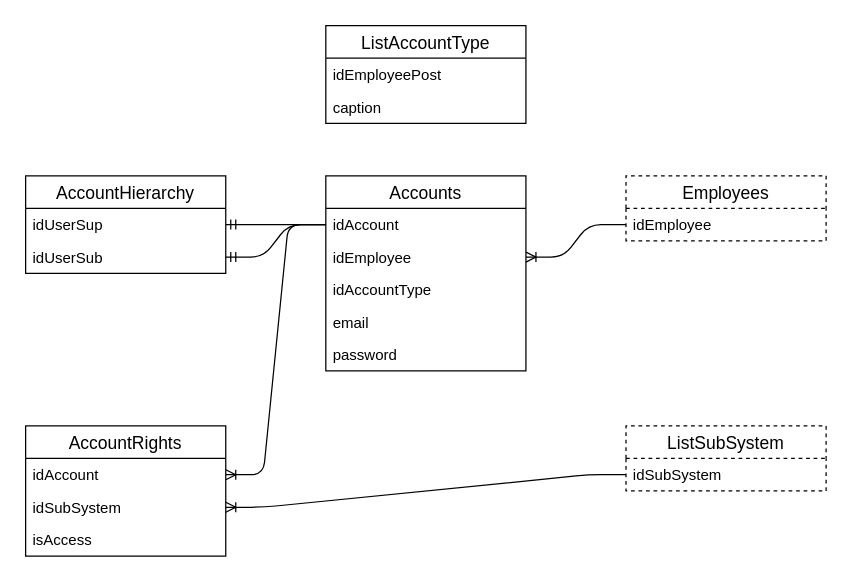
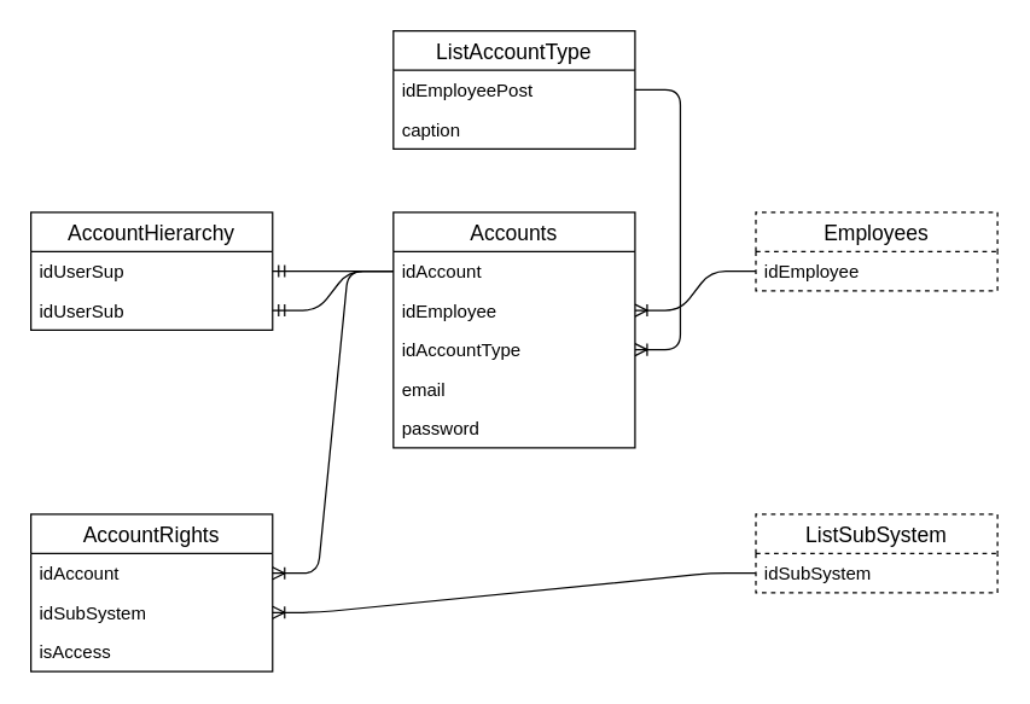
  <mxCell id="0" />
  <mxCell id="1" parent="0" />
+ <mxCell id="2" value="" style="edgeStyle=entityRelationEdgeStyle;fontSize=12;html=1;endArrow=ERoneToMany;" edge="1" parent="1" source="26" target="16"><mxGeometry width="100" height="100" relative="1" as="geometry"><mxPoint x="690" y="530" as="sourcePoint" /><mxPoint x="820" y="340" as="targetPoint" /></mxGeometry></mxCell>
  <mxCell id="3" value="" style="edgeStyle=entityRelationEdgeStyle;fontSize=12;html=1;endArrow=ERoneToMany;" edge="1" parent="1" source="9" target="15"><mxGeometry width="100" height="100" relative="1" as="geometry"><mxPoint x="260" y="420" as="sourcePoint" /><mxPoint x="360" y="320" as="targetPoint" /></mxGeometry></mxCell>
  <mxCell id="4" value="" style="edgeStyle=entityRelationEdgeStyle;fontSize=12;html=1;endArrow=ERmandOne;" edge="1" parent="1" source="14" target="11"><mxGeometry width="100" height="100" relative="1" as="geometry"><mxPoint x="110" y="410" as="sourcePoint" /><mxPoint x="210" y="310" as="targetPoint" /></mxGeometry></mxCell>
  <mxCell id="5" value="" style="edgeStyle=entityRelationEdgeStyle;fontSize=12;html=1;endArrow=ERmandOne;" edge="1" parent="1" source="14" target="12"><mxGeometry width="100" height="100" relative="1" as="geometry"><mxPoint x="70" y="410" as="sourcePoint" /><mxPoint x="170" y="310" as="targetPoint" /></mxGeometry></mxCell>
  <mxCell id="6" value="" style="edgeStyle=entityRelationEdgeStyle;fontSize=12;html=1;endArrow=ERoneToMany;" edge="1" parent="1" source="14" target="20"><mxGeometry width="100" height="100" relative="1" as="geometry"><mxPoint x="230" y="470" as="sourcePoint" /><mxPoint x="330" y="370" as="targetPoint" /></mxGeometry></mxCell>
  <mxCell id="7" value="" style="edgeStyle=entityRelationEdgeStyle;fontSize=12;html=1;endArrow=ERoneToMany;" edge="1" parent="1" source="24" target="21"><mxGeometry width="100" height="100" relative="1" as="geometry"><mxPoint x="70" y="600" as="sourcePoint" /><mxPoint x="170" y="500" as="targetPoint" /></mxGeometry></mxCell>
  <mxCell id="8" value="Employees" style="swimlane;fontStyle=0;childLayout=stackLayout;horizontal=1;startSize=26;horizontalStack=0;resizeParent=1;resizeParentMax=0;resizeLast=0;collapsible=1;marginBottom=0;align=center;fontSize=14;dashed=1;" vertex="1" parent="1"><mxGeometry x="500" y="140" width="160" height="52" as="geometry" /></mxCell>
  <mxCell id="9" value="idEmployee" style="text;strokeColor=none;fillColor=none;spacingLeft=4;spacingRight=4;overflow=hidden;rotatable=0;points=[[0,0.5],[1,0.5]];portConstraint=eastwest;fontSize=12;" vertex="1" parent="8"><mxGeometry y="26" width="160" height="26" as="geometry" /></mxCell>
  <mxCell id="10" value="AccountHierarchy" style="swimlane;fontStyle=0;childLayout=stackLayout;horizontal=1;startSize=26;horizontalStack=0;resizeParent=1;resizeParentMax=0;resizeLast=0;collapsible=1;marginBottom=0;align=center;fontSize=14;" vertex="1" parent="1"><mxGeometry x="20" y="140" width="160" height="78" as="geometry" /></mxCell>
  <mxCell id="11" value="idUserSup" style="text;strokeColor=none;fillColor=none;spacingLeft=4;spacingRight=4;overflow=hidden;rotatable=0;points=[[0,0.5],[1,0.5]];portConstraint=eastwest;fontSize=12;" vertex="1" parent="10"><mxGeometry y="26" width="160" height="26" as="geometry" /></mxCell>
  <mxCell id="12" value="idUserSub" style="text;strokeColor=none;fillColor=none;spacingLeft=4;spacingRight=4;overflow=hidden;rotatable=0;points=[[0,0.5],[1,0.5]];portConstraint=eastwest;fontSize=12;" vertex="1" parent="10"><mxGeometry y="52" width="160" height="26" as="geometry" /></mxCell>
  <mxCell id="13" value="Accounts" style="swimlane;fontStyle=0;childLayout=stackLayout;horizontal=1;startSize=26;horizontalStack=0;resizeParent=1;resizeParentMax=0;resizeLast=0;collapsible=1;marginBottom=0;align=center;fontSize=14;" vertex="1" parent="1"><mxGeometry x="260" y="140" width="160" height="156" as="geometry" /></mxCell>
  <mxCell id="14" value="idAccount" style="text;strokeColor=none;fillColor=none;spacingLeft=4;spacingRight=4;overflow=hidden;rotatable=0;points=[[0,0.5],[1,0.5]];portConstraint=eastwest;fontSize=12;" vertex="1" parent="13"><mxGeometry y="26" width="160" height="26" as="geometry" /></mxCell>
  <mxCell id="15" value="idEmployee" style="text;strokeColor=none;fillColor=none;spacingLeft=4;spacingRight=4;overflow=hidden;rotatable=0;points=[[0,0.5],[1,0.5]];portConstraint=eastwest;fontSize=12;" vertex="1" parent="13"><mxGeometry y="52" width="160" height="26" as="geometry" /></mxCell>
  <mxCell id="16" value="idAccountType" style="text;strokeColor=none;fillColor=none;spacingLeft=4;spacingRight=4;overflow=hidden;rotatable=0;points=[[0,0.5],[1,0.5]];portConstraint=eastwest;fontSize=12;" vertex="1" parent="13"><mxGeometry y="78" width="160" height="26" as="geometry" /></mxCell>
  <mxCell id="17" value="email" style="text;strokeColor=none;fillColor=none;spacingLeft=4;spacingRight=4;overflow=hidden;rotatable=0;points=[[0,0.5],[1,0.5]];portConstraint=eastwest;fontSize=12;" vertex="1" parent="13"><mxGeometry y="104" width="160" height="26" as="geometry" /></mxCell>
  <mxCell id="18" value="password" style="text;strokeColor=none;fillColor=none;spacingLeft=4;spacingRight=4;overflow=hidden;rotatable=0;points=[[0,0.5],[1,0.5]];portConstraint=eastwest;fontSize=12;" vertex="1" parent="13"><mxGeometry y="130" width="160" height="26" as="geometry" /></mxCell>
  <mxCell id="19" value="AccountRights" style="swimlane;fontStyle=0;childLayout=stackLayout;horizontal=1;startSize=26;horizontalStack=0;resizeParent=1;resizeParentMax=0;resizeLast=0;collapsible=1;marginBottom=0;align=center;fontSize=14;" vertex="1" parent="1"><mxGeometry x="20" y="340" width="160" height="104" as="geometry" /></mxCell>
  <mxCell id="20" value="idAccount" style="text;strokeColor=none;fillColor=none;spacingLeft=4;spacingRight=4;overflow=hidden;rotatable=0;points=[[0,0.5],[1,0.5]];portConstraint=eastwest;fontSize=12;" vertex="1" parent="19"><mxGeometry y="26" width="160" height="26" as="geometry" /></mxCell>
  <mxCell id="21" value="idSubSystem" style="text;strokeColor=none;fillColor=none;spacingLeft=4;spacingRight=4;overflow=hidden;rotatable=0;points=[[0,0.5],[1,0.5]];portConstraint=eastwest;fontSize=12;" vertex="1" parent="19"><mxGeometry y="52" width="160" height="26" as="geometry" /></mxCell>
  <mxCell id="22" value="isAccess" style="text;strokeColor=none;fillColor=none;spacingLeft=4;spacingRight=4;overflow=hidden;rotatable=0;points=[[0,0.5],[1,0.5]];portConstraint=eastwest;fontSize=12;" vertex="1" parent="19"><mxGeometry y="78" width="160" height="26" as="geometry" /></mxCell>
  <mxCell id="23" value="ListSubSystem" style="swimlane;fontStyle=0;childLayout=stackLayout;horizontal=1;startSize=26;horizontalStack=0;resizeParent=1;resizeParentMax=0;resizeLast=0;collapsible=1;marginBottom=0;align=center;fontSize=14;dashed=1;" vertex="1" parent="1"><mxGeometry x="500" y="340" width="160" height="52" as="geometry" /></mxCell>
  <mxCell id="24" value="idSubSystem" style="text;strokeColor=none;fillColor=none;spacingLeft=4;spacingRight=4;overflow=hidden;rotatable=0;points=[[0,0.5],[1,0.5]];portConstraint=eastwest;fontSize=12;" vertex="1" parent="23"><mxGeometry y="26" width="160" height="26" as="geometry" /></mxCell>
  <mxCell id="25" value="ListAccountType" style="swimlane;fontStyle=0;childLayout=stackLayout;horizontal=1;startSize=26;horizontalStack=0;resizeParent=1;resizeParentMax=0;resizeLast=0;collapsible=1;marginBottom=0;align=center;fontSize=14;" vertex="1" parent="1"><mxGeometry x="260" y="20" width="160" height="78" as="geometry" /></mxCell>
  <mxCell id="26" value="idEmployeePost" style="text;strokeColor=none;fillColor=none;spacingLeft=4;spacingRight=4;overflow=hidden;rotatable=0;points=[[0,0.5],[1,0.5]];portConstraint=eastwest;fontSize=12;" vertex="1" parent="25"><mxGeometry y="26" width="160" height="26" as="geometry" /></mxCell>
  <mxCell id="27" value="caption" style="text;strokeColor=none;fillColor=none;spacingLeft=4;spacingRight=4;overflow=hidden;rotatable=0;points=[[0,0.5],[1,0.5]];portConstraint=eastwest;fontSize=12;" vertex="1" parent="25"><mxGeometry y="52" width="160" height="26" as="geometry" /></mxCell>
